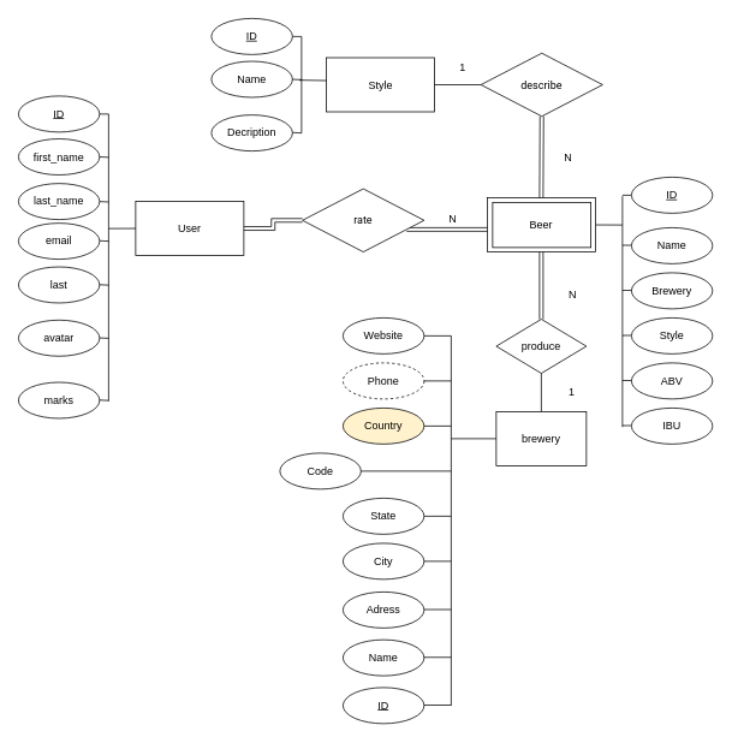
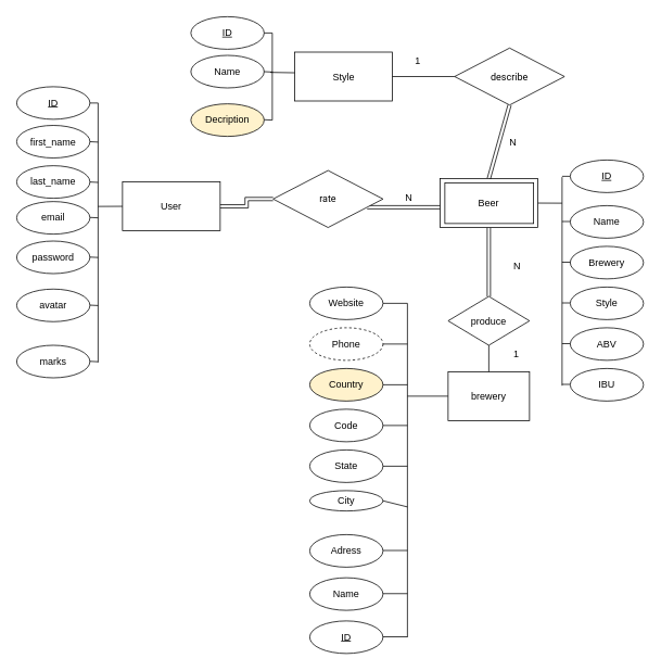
  <mxCell id="0" />
  <mxCell id="1" parent="0" />
  <mxCell id="2" style="edgeStyle=none;rounded=0;orthogonalLoop=1;jettySize=auto;html=1;exitX=0;exitY=0.5;exitDx=0;exitDy=0;startArrow=none;startFill=0;endArrow=none;endFill=0;" edge="1" parent="1" source="3"><mxGeometry relative="1" as="geometry"><mxPoint x="500" y="486" as="targetPoint" /></mxGeometry></mxCell>
  <mxCell id="3" value="brewery" style="rounded=0;whiteSpace=wrap;html=1;" parent="1" vertex="1"><mxGeometry x="550" y="456" width="100" height="60" as="geometry" /></mxCell>
  <mxCell id="4" value="User&lt;br&gt;" style="rounded=0;whiteSpace=wrap;html=1;" parent="1" vertex="1"><mxGeometry x="150" y="222.88" width="120" height="60" as="geometry" /></mxCell>
  <mxCell id="5" style="edgeStyle=orthogonalEdgeStyle;rounded=0;orthogonalLoop=1;jettySize=auto;html=1;strokeColor=none;" parent="1" edge="1"><mxGeometry relative="1" as="geometry"><mxPoint x="500" y="372" as="targetPoint" /><mxPoint x="470" y="372" as="sourcePoint" /></mxGeometry></mxCell>
  <mxCell id="6" style="edgeStyle=orthogonalEdgeStyle;rounded=1;orthogonalLoop=1;jettySize=auto;html=1;strokeColor=none;" parent="1" edge="1"><mxGeometry relative="1" as="geometry"><mxPoint x="500" y="372" as="targetPoint" /><mxPoint x="470" y="372" as="sourcePoint" /></mxGeometry></mxCell>
  <mxCell id="7" value="State" style="ellipse;whiteSpace=wrap;html=1;" parent="1" vertex="1"><mxGeometry x="380" y="552" width="90" height="40" as="geometry" /></mxCell>
- <mxCell id="8" value="Code" style="ellipse;whiteSpace=wrap;html=1;" parent="1" vertex="1"><mxGeometry x="310" y="502" width="90" height="40" as="geometry" /></mxCell>
+ <mxCell id="8" value="Code" style="ellipse;whiteSpace=wrap;html=1;" parent="1" vertex="1"><mxGeometry x="380" y="502" width="90" height="40" as="geometry" /></mxCell>
  <mxCell id="9" value="Country" style="ellipse;whiteSpace=wrap;html=1;fillColor=#fff2cc;" parent="1" vertex="1"><mxGeometry x="380" y="452" width="90" height="40" as="geometry" /></mxCell>
  <mxCell id="10" value="Phone" style="ellipse;whiteSpace=wrap;html=1;dashed=1;" parent="1" vertex="1"><mxGeometry x="380" y="402" width="90" height="40" as="geometry" /></mxCell>
- <mxCell id="11" value="City" style="ellipse;whiteSpace=wrap;html=1;" parent="1" vertex="1"><mxGeometry x="380" y="602" width="90" height="40" as="geometry" /></mxCell>
+ <mxCell id="11" value="City" style="ellipse;whiteSpace=wrap;html=1;" parent="1" vertex="1"><mxGeometry x="380" y="602" width="90" height="25" as="geometry" /></mxCell>
  <mxCell id="12" value="" style="endArrow=none;html=1;" parent="1" edge="1"><mxGeometry width="50" height="50" relative="1" as="geometry"><mxPoint x="500" y="782" as="sourcePoint" /><mxPoint x="500" y="372" as="targetPoint" /></mxGeometry></mxCell>
  <mxCell id="13" value="" style="endArrow=none;html=1;exitX=1;exitY=0.5;exitDx=0;exitDy=0;" parent="1" edge="1"><mxGeometry width="50" height="50" relative="1" as="geometry"><mxPoint x="470" y="372" as="sourcePoint" /><mxPoint x="500" y="372" as="targetPoint" /></mxGeometry></mxCell>
  <mxCell id="14" value="" style="endArrow=none;html=1;exitX=1;exitY=0.5;exitDx=0;exitDy=0;" parent="1" source="10" edge="1"><mxGeometry width="50" height="50" relative="1" as="geometry"><mxPoint x="480" y="382" as="sourcePoint" /><mxPoint x="500" y="422" as="targetPoint" /></mxGeometry></mxCell>
  <mxCell id="15" value="" style="endArrow=none;html=1;" parent="1" edge="1"><mxGeometry width="50" height="50" relative="1" as="geometry"><mxPoint x="470" y="472" as="sourcePoint" /><mxPoint x="500" y="472" as="targetPoint" /></mxGeometry></mxCell>
  <mxCell id="16" value="" style="endArrow=none;html=1;exitX=1;exitY=0.5;exitDx=0;exitDy=0;" parent="1" source="8" edge="1"><mxGeometry width="50" height="50" relative="1" as="geometry"><mxPoint x="500" y="402" as="sourcePoint" /><mxPoint x="500" y="522" as="targetPoint" /></mxGeometry></mxCell>
  <mxCell id="17" value="" style="endArrow=none;html=1;exitX=1;exitY=0.5;exitDx=0;exitDy=0;" parent="1" source="7" edge="1"><mxGeometry width="50" height="50" relative="1" as="geometry"><mxPoint x="510" y="412" as="sourcePoint" /><mxPoint x="500" y="572" as="targetPoint" /></mxGeometry></mxCell>
  <mxCell id="18" value="" style="endArrow=none;html=1;exitX=1;exitY=0.5;exitDx=0;exitDy=0;" parent="1" source="11" edge="1"><mxGeometry width="50" height="50" relative="1" as="geometry"><mxPoint x="550" y="612" as="sourcePoint" /><mxPoint x="500" y="622" as="targetPoint" /></mxGeometry></mxCell>
- <mxCell id="19" value="produce" style="rhombus;whiteSpace=wrap;html=1;" parent="1" vertex="1"><mxGeometry x="550" y="353.5" width="100" height="60" as="geometry" /></mxCell>
+ <mxCell id="19" value="produce" style="rhombus;whiteSpace=wrap;html=1;" parent="1" vertex="1"><mxGeometry x="550" y="363.5" width="100" height="60" as="geometry" /></mxCell>
  <mxCell id="20" value="" style="edgeStyle=orthogonalEdgeStyle;shape=link;rounded=0;orthogonalLoop=1;jettySize=auto;html=1;" parent="1" source="22" target="19" edge="1"><mxGeometry relative="1" as="geometry" /></mxCell>
  <mxCell id="21" style="edgeStyle=none;rounded=0;orthogonalLoop=1;jettySize=auto;html=1;exitX=1;exitY=0.5;exitDx=0;exitDy=0;startArrow=none;startFill=0;endArrow=none;endFill=0;" edge="1" parent="1" source="22"><mxGeometry relative="1" as="geometry"><mxPoint x="690" y="249" as="targetPoint" /></mxGeometry></mxCell>
  <mxCell id="22" value="Beer" style="rounded=0;whiteSpace=wrap;html=1;" parent="1" vertex="1"><mxGeometry x="540" y="218.88" width="120" height="60" as="geometry" /></mxCell>
  <mxCell id="23" value="" style="endArrow=none;html=1;exitX=0.5;exitY=0;exitDx=0;exitDy=0;entryX=0.5;entryY=1;entryDx=0;entryDy=0;" parent="1" source="3" edge="1" target="19"><mxGeometry width="50" height="50" relative="1" as="geometry"><mxPoint x="700" y="646" as="sourcePoint" /><mxPoint x="600" y="536" as="targetPoint" /></mxGeometry></mxCell>
  <mxCell id="24" value="&lt;u&gt;ID&lt;/u&gt;" style="ellipse;whiteSpace=wrap;html=1;" parent="1" vertex="1"><mxGeometry x="20" y="106" width="90" height="40" as="geometry" /></mxCell>
  <mxCell id="25" value="first_name" style="ellipse;whiteSpace=wrap;html=1;" parent="1" vertex="1"><mxGeometry x="20" y="153.5" width="90" height="40" as="geometry" /></mxCell>
  <mxCell id="26" value="" style="endArrow=none;html=1;" parent="1" edge="1"><mxGeometry width="50" height="50" relative="1" as="geometry"><mxPoint x="120" y="444.5" as="sourcePoint" /><mxPoint x="120" y="126" as="targetPoint" /></mxGeometry></mxCell>
  <mxCell id="27" value="" style="endArrow=none;html=1;entryX=0;entryY=0.5;entryDx=0;entryDy=0;" parent="1" target="4" edge="1"><mxGeometry width="50" height="50" relative="1" as="geometry"><mxPoint x="120" y="253" as="sourcePoint" /><mxPoint x="150" y="332.38" as="targetPoint" /></mxGeometry></mxCell>
  <mxCell id="28" value="" style="endArrow=none;html=1;exitX=1;exitY=0.5;exitDx=0;exitDy=0;" parent="1" source="24" edge="1"><mxGeometry width="50" height="50" relative="1" as="geometry"><mxPoint x="610" y="276" as="sourcePoint" /><mxPoint x="120" y="126" as="targetPoint" /></mxGeometry></mxCell>
  <mxCell id="29" value="" style="endArrow=none;html=1;exitX=1;exitY=0.5;exitDx=0;exitDy=0;" parent="1" source="25" edge="1"><mxGeometry width="50" height="50" relative="1" as="geometry"><mxPoint x="110" y="246" as="sourcePoint" /><mxPoint x="120" y="174" as="targetPoint" /></mxGeometry></mxCell>
  <mxCell id="30" value="" style="endArrow=none;html=1;" parent="1" edge="1"><mxGeometry width="50" height="50" relative="1" as="geometry"><mxPoint x="690" y="473.12" as="sourcePoint" /><mxPoint x="690" y="217" as="targetPoint" /></mxGeometry></mxCell>
  <mxCell id="31" value="" style="endArrow=none;html=1;entryX=0;entryY=0.5;entryDx=0;entryDy=0;" parent="1" edge="1"><mxGeometry width="50" height="50" relative="1" as="geometry"><mxPoint x="690" y="471.5" as="sourcePoint" /><mxPoint x="700" y="471.5" as="targetPoint" /></mxGeometry></mxCell>
  <mxCell id="32" value="" style="endArrow=none;html=1;entryX=0;entryY=0.5;entryDx=0;entryDy=0;" parent="1" edge="1"><mxGeometry width="50" height="50" relative="1" as="geometry"><mxPoint x="690" y="421.5" as="sourcePoint" /><mxPoint x="700" y="421.5" as="targetPoint" /></mxGeometry></mxCell>
  <mxCell id="33" value="" style="endArrow=none;html=1;entryX=0;entryY=0.5;entryDx=0;entryDy=0;" parent="1" edge="1"><mxGeometry width="50" height="50" relative="1" as="geometry"><mxPoint x="690" y="371.5" as="sourcePoint" /><mxPoint x="700" y="371.5" as="targetPoint" /></mxGeometry></mxCell>
  <mxCell id="34" value="Name" style="ellipse;whiteSpace=wrap;html=1;" parent="1" vertex="1"><mxGeometry x="380" y="709" width="90" height="40" as="geometry" /></mxCell>
  <mxCell id="35" value="Adress" style="ellipse;whiteSpace=wrap;html=1;" parent="1" vertex="1"><mxGeometry x="380" y="656" width="90" height="40" as="geometry" /></mxCell>
  <mxCell id="36" value="Website" style="ellipse;whiteSpace=wrap;html=1;" parent="1" vertex="1"><mxGeometry x="380" y="352" width="90" height="40" as="geometry" /></mxCell>
  <mxCell id="37" value="&lt;u&gt;ID&lt;/u&gt;" style="ellipse;whiteSpace=wrap;html=1;" parent="1" vertex="1"><mxGeometry x="380" y="762" width="90" height="40" as="geometry" /></mxCell>
  <mxCell id="38" style="edgeStyle=orthogonalEdgeStyle;rounded=0;orthogonalLoop=1;jettySize=auto;html=1;exitX=0;exitY=0.5;exitDx=0;exitDy=0;endArrow=none;endFill=0;" parent="1" source="39" edge="1"><mxGeometry relative="1" as="geometry"><mxPoint x="690" y="216" as="targetPoint" /></mxGeometry></mxCell>
  <mxCell id="39" value="&lt;u&gt;ID&lt;/u&gt;" style="ellipse;whiteSpace=wrap;html=1;" parent="1" vertex="1"><mxGeometry x="700" y="196" width="90" height="40" as="geometry" /></mxCell>
  <mxCell id="40" value="Brewery" style="ellipse;whiteSpace=wrap;html=1;" parent="1" vertex="1"><mxGeometry x="700" y="302" width="90" height="40" as="geometry" /></mxCell>
  <mxCell id="41" value="ABV" style="ellipse;whiteSpace=wrap;html=1;" parent="1" vertex="1"><mxGeometry x="700" y="402" width="90" height="40" as="geometry" /></mxCell>
  <mxCell id="42" value="IBU" style="ellipse;whiteSpace=wrap;html=1;" parent="1" vertex="1"><mxGeometry x="700" y="452" width="90" height="40" as="geometry" /></mxCell>
  <mxCell id="43" value="Name" style="ellipse;whiteSpace=wrap;html=1;" parent="1" vertex="1"><mxGeometry x="700" y="252" width="90" height="40" as="geometry" /></mxCell>
  <mxCell id="44" value="Style" style="ellipse;whiteSpace=wrap;html=1;" parent="1" vertex="1"><mxGeometry x="700" y="352" width="90" height="40" as="geometry" /></mxCell>
  <mxCell id="45" style="edgeStyle=orthogonalEdgeStyle;rounded=0;orthogonalLoop=1;jettySize=auto;html=1;exitX=0;exitY=0.5;exitDx=0;exitDy=0;endArrow=none;endFill=0;" parent="1" edge="1"><mxGeometry relative="1" as="geometry"><mxPoint x="690" y="271.5" as="targetPoint" /><mxPoint x="700" y="271.5" as="sourcePoint" /></mxGeometry></mxCell>
  <mxCell id="46" style="edgeStyle=orthogonalEdgeStyle;rounded=0;orthogonalLoop=1;jettySize=auto;html=1;exitX=0;exitY=0.5;exitDx=0;exitDy=0;endArrow=none;endFill=0;" parent="1" edge="1"><mxGeometry relative="1" as="geometry"><mxPoint x="690" y="321.5" as="targetPoint" /><mxPoint x="700" y="321.5" as="sourcePoint" /></mxGeometry></mxCell>
  <mxCell id="47" value="" style="edgeStyle=orthogonalEdgeStyle;rounded=0;orthogonalLoop=1;jettySize=auto;html=1;endArrow=none;endFill=0;exitX=1;exitY=0.5;exitDx=0;exitDy=0;shape=link;" parent="1" source="4" target="52" edge="1"><mxGeometry relative="1" as="geometry"><mxPoint x="297.5" y="252.5" as="sourcePoint" /></mxGeometry></mxCell>
  <mxCell id="48" value="" style="endArrow=none;html=1;exitX=1;exitY=0.5;exitDx=0;exitDy=0;" parent="1" edge="1"><mxGeometry width="50" height="50" relative="1" as="geometry"><mxPoint x="470" y="675.5" as="sourcePoint" /><mxPoint x="500" y="675.5" as="targetPoint" /></mxGeometry></mxCell>
  <mxCell id="49" value="" style="endArrow=none;html=1;exitX=1;exitY=0.5;exitDx=0;exitDy=0;" parent="1" edge="1"><mxGeometry width="50" height="50" relative="1" as="geometry"><mxPoint x="470" y="728.5" as="sourcePoint" /><mxPoint x="500" y="728.5" as="targetPoint" /></mxGeometry></mxCell>
  <mxCell id="50" value="" style="endArrow=none;html=1;exitX=1;exitY=0.5;exitDx=0;exitDy=0;" parent="1" edge="1"><mxGeometry width="50" height="50" relative="1" as="geometry"><mxPoint x="470" y="781.5" as="sourcePoint" /><mxPoint x="500" y="781.5" as="targetPoint" /></mxGeometry></mxCell>
  <mxCell id="51" style="edgeStyle=orthogonalEdgeStyle;shape=link;rounded=0;orthogonalLoop=1;jettySize=auto;html=1;startArrow=none;startFill=0;endArrow=none;endFill=0;" parent="1" source="52" edge="1"><mxGeometry relative="1" as="geometry"><Array as="points"><mxPoint x="540" y="254" /></Array><mxPoint x="540" y="254" as="targetPoint" /></mxGeometry></mxCell>
  <mxCell id="52" value="&lt;div style=&quot;text-align: left&quot;&gt;&lt;span&gt;&lt;font face=&quot;roboto, robotodraft, helvetica, arial, sans-serif&quot; style=&quot;font-size: 12px&quot;&gt;rate&lt;/font&gt;&lt;/span&gt;&lt;/div&gt;" style="rhombus;whiteSpace=wrap;html=1;" parent="1" vertex="1"><mxGeometry x="335" y="208.88" width="135" height="70" as="geometry" /></mxCell>
- <mxCell id="53" value="last" style="ellipse;whiteSpace=wrap;html=1;" parent="1" vertex="1"><mxGeometry x="20" y="295.5" width="90" height="40" as="geometry" /></mxCell>
+ <mxCell id="53" value="password" style="ellipse;whiteSpace=wrap;html=1;" parent="1" vertex="1"><mxGeometry x="20" y="295.5" width="90" height="40" as="geometry" /></mxCell>
  <mxCell id="54" value="email" style="ellipse;whiteSpace=wrap;html=1;" parent="1" vertex="1"><mxGeometry x="20" y="247" width="90" height="40" as="geometry" /></mxCell>
  <mxCell id="55" value="avatar" style="ellipse;whiteSpace=wrap;html=1;" parent="1" vertex="1"><mxGeometry x="20" y="354.5" width="90" height="40" as="geometry" /></mxCell>
  <mxCell id="56" value="" style="endArrow=none;html=1;exitX=1;exitY=0.5;exitDx=0;exitDy=0;" parent="1" edge="1"><mxGeometry width="50" height="50" relative="1" as="geometry"><mxPoint x="110" y="266.5" as="sourcePoint" /><mxPoint x="120" y="267" as="targetPoint" /></mxGeometry></mxCell>
  <mxCell id="57" value="" style="endArrow=none;html=1;exitX=1;exitY=0.5;exitDx=0;exitDy=0;" parent="1" edge="1"><mxGeometry width="50" height="50" relative="1" as="geometry"><mxPoint x="254" y="50" as="sourcePoint" /><mxPoint x="264" y="50.5" as="targetPoint" /></mxGeometry></mxCell>
  <mxCell id="58" value="" style="endArrow=none;html=1;exitX=1;exitY=0.5;exitDx=0;exitDy=0;" parent="1" edge="1"><mxGeometry width="50" height="50" relative="1" as="geometry"><mxPoint x="254" y="104" as="sourcePoint" /><mxPoint x="264" y="104.5" as="targetPoint" /></mxGeometry></mxCell>
  <mxCell id="59" value="Style" style="rounded=0;whiteSpace=wrap;html=1;" vertex="1" parent="1"><mxGeometry x="361.5" y="63.5" width="120" height="60" as="geometry" /></mxCell>
  <mxCell id="60" value="&lt;u&gt;ID&lt;/u&gt;" style="ellipse;whiteSpace=wrap;html=1;" vertex="1" parent="1"><mxGeometry x="234" y="20" width="90" height="40" as="geometry" /></mxCell>
  <mxCell id="61" value="Name" style="ellipse;whiteSpace=wrap;html=1;" vertex="1" parent="1"><mxGeometry x="234" y="67.5" width="90" height="40" as="geometry" /></mxCell>
  <mxCell id="62" value="" style="endArrow=none;html=1;" edge="1" parent="1"><mxGeometry width="50" height="50" relative="1" as="geometry"><mxPoint x="334" y="147.12" as="sourcePoint" /><mxPoint x="334" y="40" as="targetPoint" /></mxGeometry></mxCell>
  <mxCell id="63" value="" style="endArrow=none;html=1;entryX=0;entryY=0.5;entryDx=0;entryDy=0;" edge="1" parent="1"><mxGeometry width="50" height="50" relative="1" as="geometry"><mxPoint x="331.5" y="88.38" as="sourcePoint" /><mxPoint x="361.5" y="88.88" as="targetPoint" /></mxGeometry></mxCell>
  <mxCell id="64" value="" style="endArrow=none;html=1;exitX=1;exitY=0.5;exitDx=0;exitDy=0;" edge="1" parent="1" source="60"><mxGeometry width="50" height="50" relative="1" as="geometry"><mxPoint x="824" y="190" as="sourcePoint" /><mxPoint x="334" y="40" as="targetPoint" /></mxGeometry></mxCell>
  <mxCell id="65" value="" style="endArrow=none;html=1;exitX=1;exitY=0.5;exitDx=0;exitDy=0;" edge="1" parent="1" source="61"><mxGeometry width="50" height="50" relative="1" as="geometry"><mxPoint x="324" y="160" as="sourcePoint" /><mxPoint x="334.5" y="88" as="targetPoint" /></mxGeometry></mxCell>
- <mxCell id="66" value="Decription" style="ellipse;whiteSpace=wrap;html=1;" vertex="1" parent="1"><mxGeometry x="234" y="127" width="90" height="40" as="geometry" /></mxCell>
+ <mxCell id="66" value="Decription" style="ellipse;whiteSpace=wrap;html=1;fillColor=#fff2cc;" vertex="1" parent="1"><mxGeometry x="234" y="127" width="90" height="40" as="geometry" /></mxCell>
  <mxCell id="67" value="" style="endArrow=none;html=1;exitX=1;exitY=0.5;exitDx=0;exitDy=0;" edge="1" parent="1"><mxGeometry width="50" height="50" relative="1" as="geometry"><mxPoint x="324" y="146.5" as="sourcePoint" /><mxPoint x="334" y="147" as="targetPoint" /></mxGeometry></mxCell>
  <mxCell id="68" value="" style="endArrow=none;html=1;exitX=1;exitY=0.5;exitDx=0;exitDy=0;" edge="1" parent="1"><mxGeometry width="50" height="50" relative="1" as="geometry"><mxPoint x="110" y="315.21" as="sourcePoint" /><mxPoint x="120" y="315.71" as="targetPoint" /><Array as="points"><mxPoint x="110" y="315.33" /></Array></mxGeometry></mxCell>
  <mxCell id="69" value="" style="endArrow=none;html=1;exitX=1;exitY=0.5;exitDx=0;exitDy=0;" edge="1" parent="1"><mxGeometry width="50" height="50" relative="1" as="geometry"><mxPoint x="110" y="374.21" as="sourcePoint" /><mxPoint x="120" y="374.71" as="targetPoint" /><Array as="points"><mxPoint x="110" y="374.33" /></Array></mxGeometry></mxCell>
  <mxCell id="70" value="last_name" style="ellipse;whiteSpace=wrap;html=1;" vertex="1" parent="1"><mxGeometry x="20" y="203" width="90" height="40" as="geometry" /></mxCell>
  <mxCell id="71" value="" style="endArrow=none;html=1;exitX=1;exitY=0.5;exitDx=0;exitDy=0;" edge="1" parent="1" source="70"><mxGeometry width="50" height="50" relative="1" as="geometry"><mxPoint x="110" y="295.5" as="sourcePoint" /><mxPoint x="120" y="223.5" as="targetPoint" /></mxGeometry></mxCell>
  <mxCell id="72" value="marks" style="ellipse;whiteSpace=wrap;html=1;" vertex="1" parent="1"><mxGeometry x="20" y="423.5" width="90" height="40" as="geometry" /></mxCell>
  <mxCell id="73" value="" style="endArrow=none;html=1;exitX=1;exitY=0.5;exitDx=0;exitDy=0;" edge="1" parent="1"><mxGeometry width="50" height="50" relative="1" as="geometry"><mxPoint x="110" y="443.21" as="sourcePoint" /><mxPoint x="120" y="443.71" as="targetPoint" /><Array as="points"><mxPoint x="110" y="443.33" /></Array></mxGeometry></mxCell>
  <mxCell id="74" style="edgeStyle=none;shape=link;rounded=0;orthogonalLoop=1;jettySize=auto;html=1;exitX=0.5;exitY=1;exitDx=0;exitDy=0;entryX=0.5;entryY=0;entryDx=0;entryDy=0;startArrow=none;startFill=0;endArrow=none;endFill=0;" edge="1" parent="1" source="76" target="22"><mxGeometry relative="1" as="geometry" /></mxCell>
  <mxCell id="75" style="edgeStyle=none;rounded=0;orthogonalLoop=1;jettySize=auto;html=1;exitX=0;exitY=0.5;exitDx=0;exitDy=0;startArrow=none;startFill=0;endArrow=none;endFill=0;" edge="1" parent="1" source="76" target="59"><mxGeometry relative="1" as="geometry" /></mxCell>
- <mxCell id="76" value="&lt;div style=&quot;text-align: left&quot;&gt;&lt;font face=&quot;roboto, robotodraft, helvetica, arial, sans-serif&quot;&gt;describe&lt;/font&gt;&lt;br&gt;&lt;/div&gt;" style="rhombus;whiteSpace=wrap;html=1;" vertex="1" parent="1"><mxGeometry x="533" y="58.5" width="135" height="70" as="geometry" /></mxCell>
+ <mxCell id="76" value="&lt;div style=&quot;text-align: left&quot;&gt;&lt;font face=&quot;roboto, robotodraft, helvetica, arial, sans-serif&quot;&gt;describe&lt;/font&gt;&lt;br&gt;&lt;/div&gt;" style="rhombus;whiteSpace=wrap;html=1;" vertex="1" parent="1"><mxGeometry x="558" y="58.5" width="135" height="70" as="geometry" /></mxCell>
  <mxCell id="77" value="" style="rounded=0;whiteSpace=wrap;html=1;fillColor=none;" vertex="1" parent="1"><mxGeometry x="546" y="224" width="109" height="50" as="geometry" /></mxCell>
  <mxCell id="78" value="N" style="text;html=1;strokeColor=none;fillColor=none;align=center;verticalAlign=middle;whiteSpace=wrap;rounded=0;" vertex="1" parent="1"><mxGeometry x="481.5" y="232" width="40" height="20" as="geometry" /></mxCell>
  <mxCell id="79" value="N" style="text;html=1;strokeColor=none;fillColor=none;align=center;verticalAlign=middle;whiteSpace=wrap;rounded=0;" vertex="1" parent="1"><mxGeometry x="610" y="163.5" width="40" height="20" as="geometry" /></mxCell>
  <mxCell id="80" value="N" style="text;html=1;strokeColor=none;fillColor=none;align=center;verticalAlign=middle;whiteSpace=wrap;rounded=0;" vertex="1" parent="1"><mxGeometry x="615" width="40" height="20" as="geometry" y="316" /></mxCell>
  <mxCell id="81" value="1" style="text;html=1;strokeColor=none;fillColor=none;align=center;verticalAlign=middle;whiteSpace=wrap;rounded=0;" vertex="1" parent="1"><mxGeometry x="614" y="423.5" width="40" height="20" as="geometry" /></mxCell>
  <mxCell id="82" value="1" style="text;html=1;strokeColor=none;fillColor=none;align=center;verticalAlign=middle;whiteSpace=wrap;rounded=0;" vertex="1" parent="1"><mxGeometry x="493" y="63.5" width="40" height="20" as="geometry" /></mxCell>
